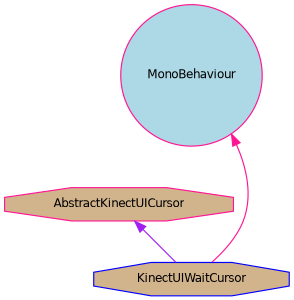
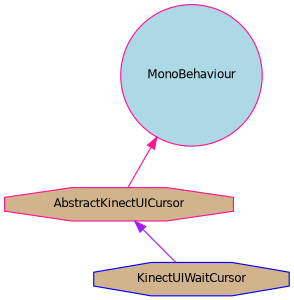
  digraph {
    node [color=deeppink fillcolor=tan fontname=Helvetica fontsize=10 shape=octagon style=filled]
    edge [dir=back fontname=Helvetica fontsize=10 labelfontname=Helvetica labelfontsize=10 style=solid]
    n1 [fontcolor=black height=0.2 label=AbstractKinectUICursor width=0.4]
    n2 [color=blue height=0.2 label=KinectUIWaitCursor width=0.4]
    n3 [fillcolor=lightblue height=0.2 label=MonoBehaviour shape=circle width=0.4]
    n1 -> n2 [color=purple]
-   n3 -> n2 [color=deeppink]
+   n3 -> n1 [color=deeppink]
  }
